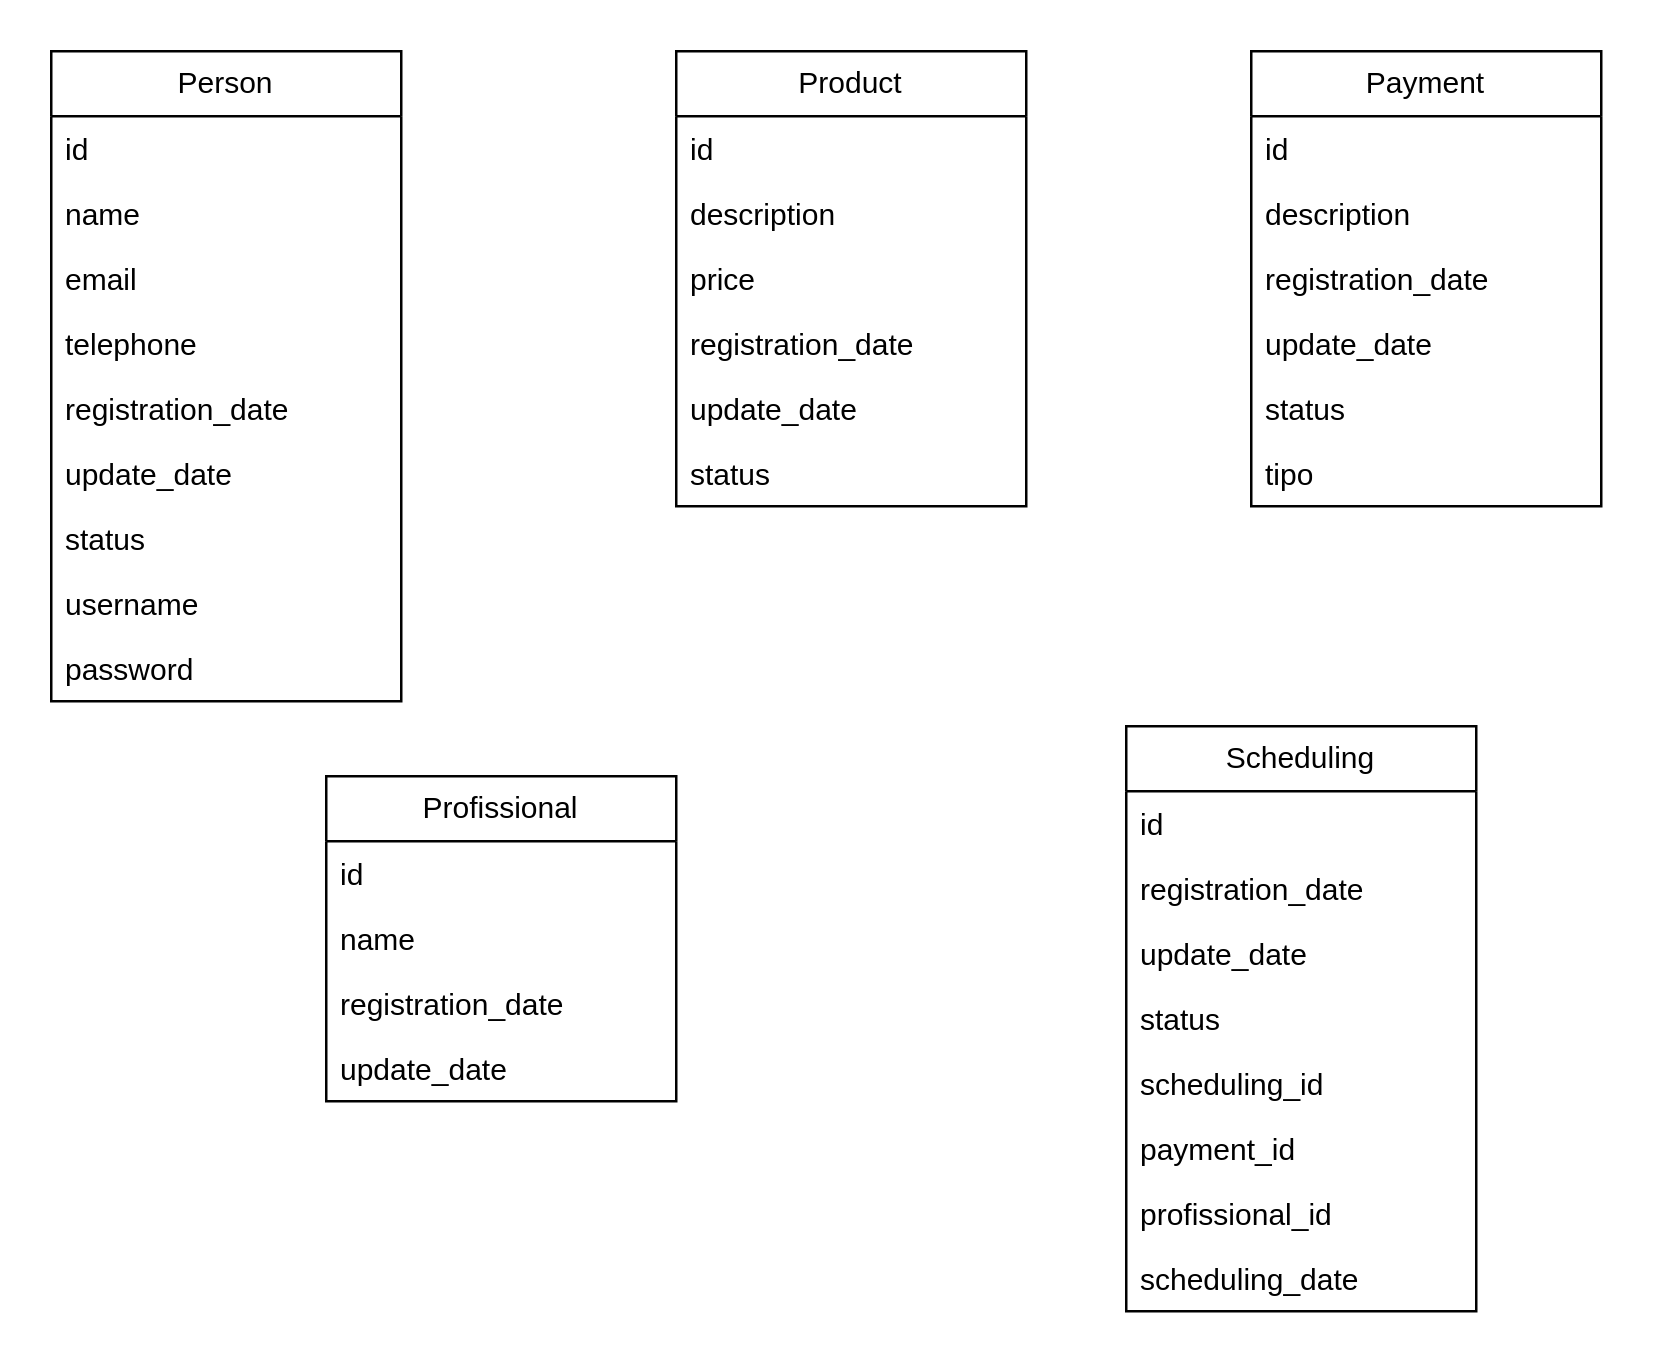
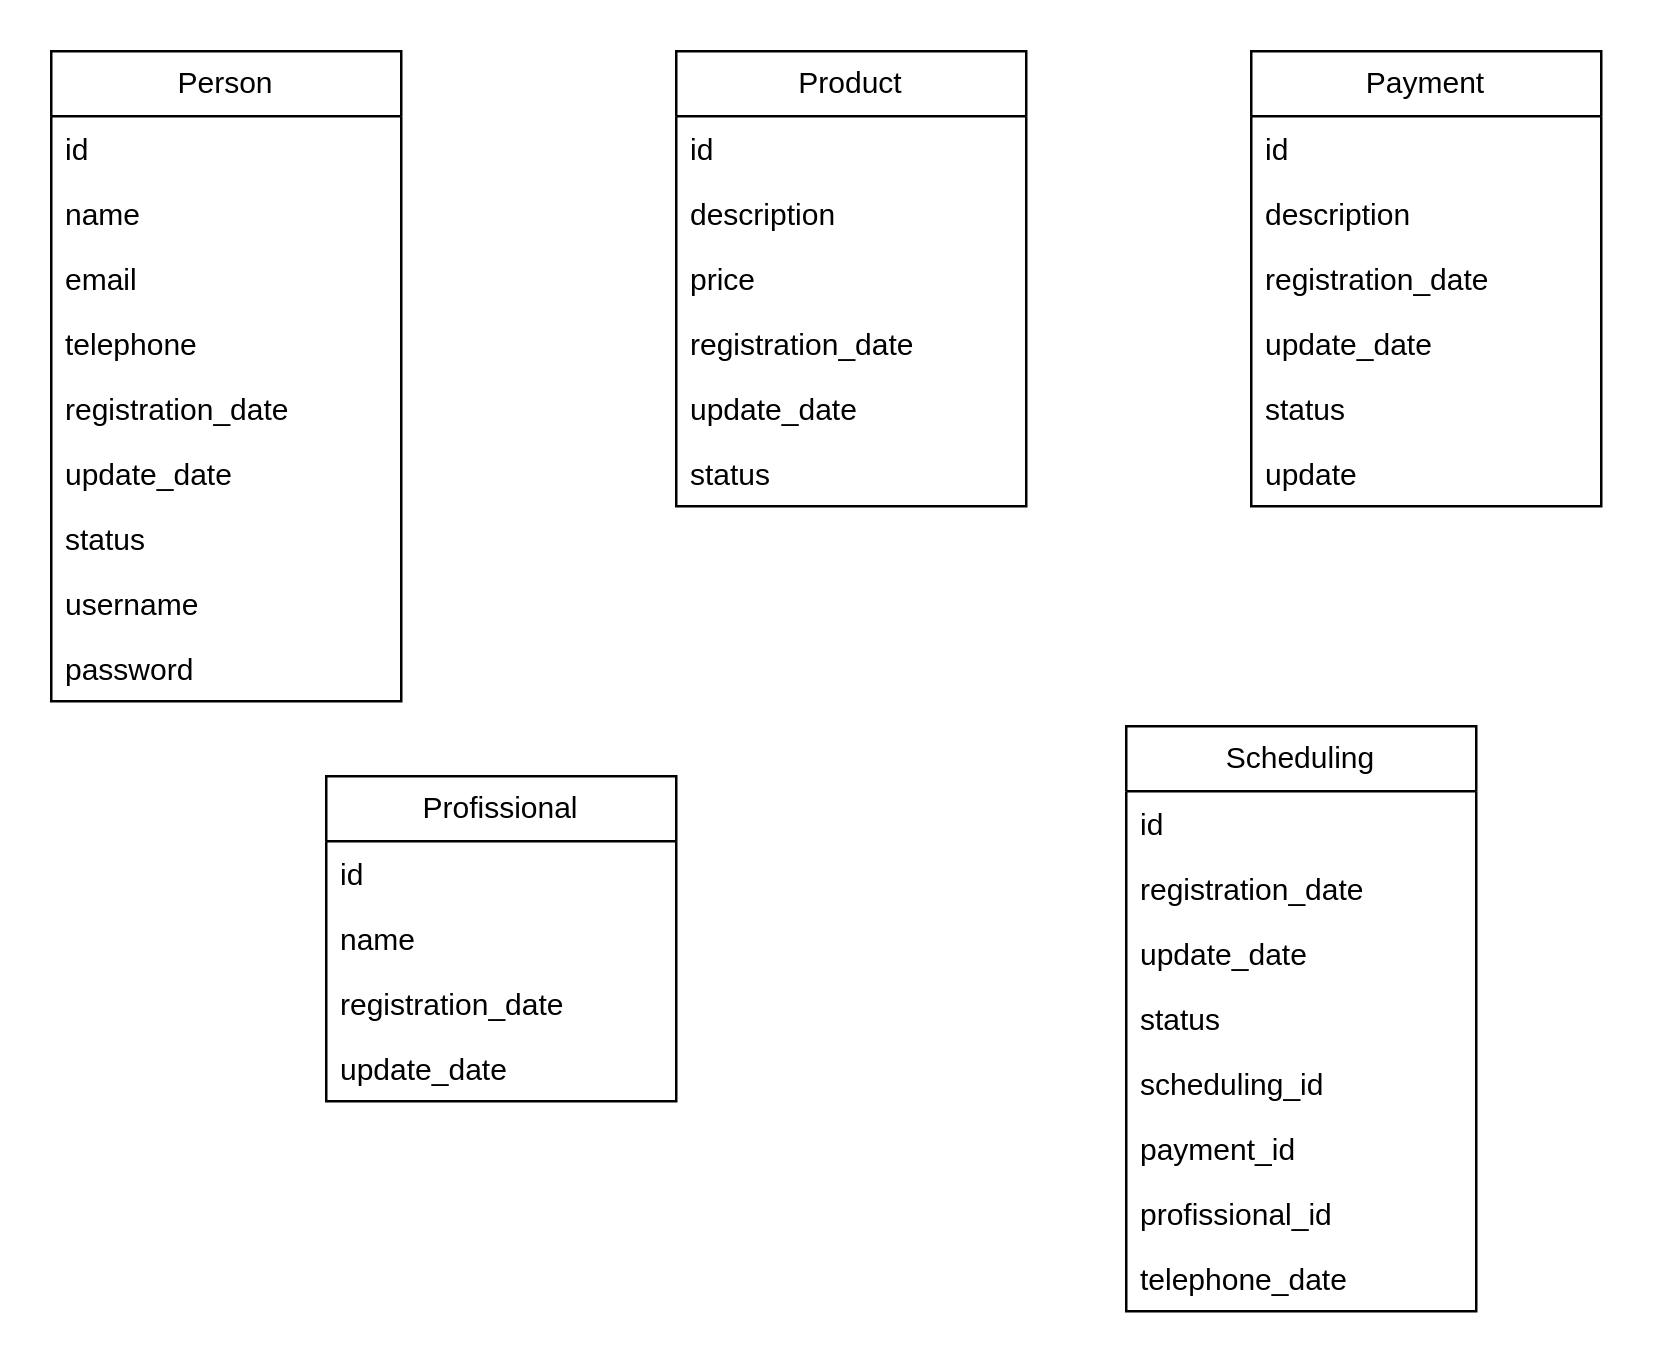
  <mxCell id="0" />
  <mxCell id="1" parent="0" />
  <mxCell id="2" value="Person" style="swimlane;fontStyle=0;childLayout=stackLayout;horizontal=1;startSize=26;fillColor=none;horizontalStack=0;resizeParent=1;resizeParentMax=0;resizeLast=0;collapsible=1;marginBottom=0;whiteSpace=wrap;html=1;" vertex="1" parent="1"><mxGeometry x="20" y="20" width="140" height="260" as="geometry" /></mxCell>
  <mxCell id="3" value="id" style="text;strokeColor=none;fillColor=none;align=left;verticalAlign=top;spacingLeft=4;spacingRight=4;overflow=hidden;rotatable=0;points=[[0,0.5],[1,0.5]];portConstraint=eastwest;whiteSpace=wrap;html=1;" vertex="1" parent="2"><mxGeometry y="26" width="140" height="26" as="geometry" /></mxCell>
  <mxCell id="4" value="name&lt;div&gt;&lt;br&gt;&lt;/div&gt;" style="text;strokeColor=none;fillColor=none;align=left;verticalAlign=top;spacingLeft=4;spacingRight=4;overflow=hidden;rotatable=0;points=[[0,0.5],[1,0.5]];portConstraint=eastwest;whiteSpace=wrap;html=1;" vertex="1" parent="2"><mxGeometry y="52" width="140" height="26" as="geometry" /></mxCell>
  <mxCell id="5" value="email&lt;div&gt;&lt;br&gt;&lt;/div&gt;" style="text;strokeColor=none;fillColor=none;align=left;verticalAlign=top;spacingLeft=4;spacingRight=4;overflow=hidden;rotatable=0;points=[[0,0.5],[1,0.5]];portConstraint=eastwest;whiteSpace=wrap;html=1;" vertex="1" parent="2"><mxGeometry y="78" width="140" height="26" as="geometry" /></mxCell>
  <mxCell id="6" value="&lt;div&gt;telephone&lt;/div&gt;" style="text;strokeColor=none;fillColor=none;align=left;verticalAlign=top;spacingLeft=4;spacingRight=4;overflow=hidden;rotatable=0;points=[[0,0.5],[1,0.5]];portConstraint=eastwest;whiteSpace=wrap;html=1;" vertex="1" parent="2"><mxGeometry y="104" width="140" height="26" as="geometry" /></mxCell>
  <mxCell id="7" value="&lt;div&gt;registration_date&lt;/div&gt;" style="text;strokeColor=none;fillColor=none;align=left;verticalAlign=top;spacingLeft=4;spacingRight=4;overflow=hidden;rotatable=0;points=[[0,0.5],[1,0.5]];portConstraint=eastwest;whiteSpace=wrap;html=1;" vertex="1" parent="2"><mxGeometry y="130" width="140" height="26" as="geometry" /></mxCell>
  <mxCell id="8" value="&lt;div&gt;update_date&lt;/div&gt;" style="text;strokeColor=none;fillColor=none;align=left;verticalAlign=top;spacingLeft=4;spacingRight=4;overflow=hidden;rotatable=0;points=[[0,0.5],[1,0.5]];portConstraint=eastwest;whiteSpace=wrap;html=1;" vertex="1" parent="2"><mxGeometry y="156" width="140" height="26" as="geometry" /></mxCell>
  <mxCell id="9" value="&lt;div&gt;status&lt;/div&gt;" style="text;strokeColor=none;fillColor=none;align=left;verticalAlign=top;spacingLeft=4;spacingRight=4;overflow=hidden;rotatable=0;points=[[0,0.5],[1,0.5]];portConstraint=eastwest;whiteSpace=wrap;html=1;" vertex="1" parent="2"><mxGeometry y="182" width="140" height="26" as="geometry" /></mxCell>
  <mxCell id="10" value="&lt;div&gt;username&lt;/div&gt;&lt;div&gt;&lt;br&gt;&lt;/div&gt;" style="text;strokeColor=none;fillColor=none;align=left;verticalAlign=top;spacingLeft=4;spacingRight=4;overflow=hidden;rotatable=0;points=[[0,0.5],[1,0.5]];portConstraint=eastwest;whiteSpace=wrap;html=1;" vertex="1" parent="2"><mxGeometry y="208" width="140" height="26" as="geometry" /></mxCell>
  <mxCell id="11" value="&lt;div&gt;password&lt;/div&gt;&lt;div&gt;&lt;br&gt;&lt;/div&gt;" style="text;strokeColor=none;fillColor=none;align=left;verticalAlign=top;spacingLeft=4;spacingRight=4;overflow=hidden;rotatable=0;points=[[0,0.5],[1,0.5]];portConstraint=eastwest;whiteSpace=wrap;html=1;" vertex="1" parent="2"><mxGeometry y="234" width="140" height="26" as="geometry" /></mxCell>
  <mxCell id="12" value="Product" style="swimlane;fontStyle=0;childLayout=stackLayout;horizontal=1;startSize=26;fillColor=none;horizontalStack=0;resizeParent=1;resizeParentMax=0;resizeLast=0;collapsible=1;marginBottom=0;whiteSpace=wrap;html=1;" vertex="1" parent="1"><mxGeometry x="270" y="20" width="140" height="182" as="geometry" /></mxCell>
  <mxCell id="13" value="id" style="text;strokeColor=none;fillColor=none;align=left;verticalAlign=top;spacingLeft=4;spacingRight=4;overflow=hidden;rotatable=0;points=[[0,0.5],[1,0.5]];portConstraint=eastwest;whiteSpace=wrap;html=1;" vertex="1" parent="12"><mxGeometry y="26" width="140" height="26" as="geometry" /></mxCell>
  <mxCell id="14" value="&lt;div&gt;description&lt;/div&gt;" style="text;strokeColor=none;fillColor=none;align=left;verticalAlign=top;spacingLeft=4;spacingRight=4;overflow=hidden;rotatable=0;points=[[0,0.5],[1,0.5]];portConstraint=eastwest;whiteSpace=wrap;html=1;" vertex="1" parent="12"><mxGeometry y="52" width="140" height="26" as="geometry" /></mxCell>
  <mxCell id="15" value="&lt;div&gt;price&lt;/div&gt;" style="text;strokeColor=none;fillColor=none;align=left;verticalAlign=top;spacingLeft=4;spacingRight=4;overflow=hidden;rotatable=0;points=[[0,0.5],[1,0.5]];portConstraint=eastwest;whiteSpace=wrap;html=1;" vertex="1" parent="12"><mxGeometry y="78" width="140" height="26" as="geometry" /></mxCell>
  <mxCell id="16" value="&lt;div&gt;registration_date&lt;/div&gt;" style="text;strokeColor=none;fillColor=none;align=left;verticalAlign=top;spacingLeft=4;spacingRight=4;overflow=hidden;rotatable=0;points=[[0,0.5],[1,0.5]];portConstraint=eastwest;whiteSpace=wrap;html=1;" vertex="1" parent="12"><mxGeometry y="104" width="140" height="26" as="geometry" /></mxCell>
  <mxCell id="17" value="&lt;div&gt;update_date&lt;/div&gt;" style="text;strokeColor=none;fillColor=none;align=left;verticalAlign=top;spacingLeft=4;spacingRight=4;overflow=hidden;rotatable=0;points=[[0,0.5],[1,0.5]];portConstraint=eastwest;whiteSpace=wrap;html=1;" vertex="1" parent="12"><mxGeometry y="130" width="140" height="26" as="geometry" /></mxCell>
  <mxCell id="18" value="&lt;div&gt;status&lt;/div&gt;" style="text;strokeColor=none;fillColor=none;align=left;verticalAlign=top;spacingLeft=4;spacingRight=4;overflow=hidden;rotatable=0;points=[[0,0.5],[1,0.5]];portConstraint=eastwest;whiteSpace=wrap;html=1;" vertex="1" parent="12"><mxGeometry y="156" width="140" height="26" as="geometry" /></mxCell>
  <mxCell id="19" value="Payment" style="swimlane;fontStyle=0;childLayout=stackLayout;horizontal=1;startSize=26;fillColor=none;horizontalStack=0;resizeParent=1;resizeParentMax=0;resizeLast=0;collapsible=1;marginBottom=0;whiteSpace=wrap;html=1;" vertex="1" parent="1"><mxGeometry x="500" y="20" width="140" height="182" as="geometry" /></mxCell>
  <mxCell id="20" value="id" style="text;strokeColor=none;fillColor=none;align=left;verticalAlign=top;spacingLeft=4;spacingRight=4;overflow=hidden;rotatable=0;points=[[0,0.5],[1,0.5]];portConstraint=eastwest;whiteSpace=wrap;html=1;" vertex="1" parent="19"><mxGeometry y="26" width="140" height="26" as="geometry" /></mxCell>
  <mxCell id="21" value="&lt;div&gt;description&lt;/div&gt;" style="text;strokeColor=none;fillColor=none;align=left;verticalAlign=top;spacingLeft=4;spacingRight=4;overflow=hidden;rotatable=0;points=[[0,0.5],[1,0.5]];portConstraint=eastwest;whiteSpace=wrap;html=1;" vertex="1" parent="19"><mxGeometry y="52" width="140" height="26" as="geometry" /></mxCell>
  <mxCell id="22" value="&lt;div&gt;registration_date&lt;/div&gt;" style="text;strokeColor=none;fillColor=none;align=left;verticalAlign=top;spacingLeft=4;spacingRight=4;overflow=hidden;rotatable=0;points=[[0,0.5],[1,0.5]];portConstraint=eastwest;whiteSpace=wrap;html=1;" vertex="1" parent="19"><mxGeometry y="78" width="140" height="26" as="geometry" /></mxCell>
  <mxCell id="23" value="&lt;div&gt;update_date&lt;/div&gt;" style="text;strokeColor=none;fillColor=none;align=left;verticalAlign=top;spacingLeft=4;spacingRight=4;overflow=hidden;rotatable=0;points=[[0,0.5],[1,0.5]];portConstraint=eastwest;whiteSpace=wrap;html=1;" vertex="1" parent="19"><mxGeometry y="104" width="140" height="26" as="geometry" /></mxCell>
  <mxCell id="24" value="&lt;div&gt;status&lt;/div&gt;" style="text;strokeColor=none;fillColor=none;align=left;verticalAlign=top;spacingLeft=4;spacingRight=4;overflow=hidden;rotatable=0;points=[[0,0.5],[1,0.5]];portConstraint=eastwest;whiteSpace=wrap;html=1;" vertex="1" parent="19"><mxGeometry y="130" width="140" height="26" as="geometry" /></mxCell>
- <mxCell id="25" value="&lt;div&gt;tipo&lt;/div&gt;&lt;div&gt;&lt;br&gt;&lt;/div&gt;" style="text;strokeColor=none;fillColor=none;align=left;verticalAlign=top;spacingLeft=4;spacingRight=4;overflow=hidden;rotatable=0;points=[[0,0.5],[1,0.5]];portConstraint=eastwest;whiteSpace=wrap;html=1;" vertex="1" parent="19"><mxGeometry y="156" width="140" height="26" as="geometry" /></mxCell>
+ <mxCell id="25" value="&lt;div&gt;update&lt;/div&gt;&lt;div&gt;&lt;br&gt;&lt;/div&gt;" style="text;strokeColor=none;fillColor=none;align=left;verticalAlign=top;spacingLeft=4;spacingRight=4;overflow=hidden;rotatable=0;points=[[0,0.5],[1,0.5]];portConstraint=eastwest;whiteSpace=wrap;html=1;" vertex="1" parent="19"><mxGeometry y="156" width="140" height="26" as="geometry" /></mxCell>
  <mxCell id="26" value="Scheduling" style="swimlane;fontStyle=0;childLayout=stackLayout;horizontal=1;startSize=26;fillColor=none;horizontalStack=0;resizeParent=1;resizeParentMax=0;resizeLast=0;collapsible=1;marginBottom=0;whiteSpace=wrap;html=1;" vertex="1" parent="1"><mxGeometry x="450" y="290" width="140" height="234" as="geometry" /></mxCell>
  <mxCell id="27" value="id" style="text;strokeColor=none;fillColor=none;align=left;verticalAlign=top;spacingLeft=4;spacingRight=4;overflow=hidden;rotatable=0;points=[[0,0.5],[1,0.5]];portConstraint=eastwest;whiteSpace=wrap;html=1;" vertex="1" parent="26"><mxGeometry y="26" width="140" height="26" as="geometry" /></mxCell>
  <mxCell id="28" value="registration_date" style="text;strokeColor=none;fillColor=none;align=left;verticalAlign=top;spacingLeft=4;spacingRight=4;overflow=hidden;rotatable=0;points=[[0,0.5],[1,0.5]];portConstraint=eastwest;whiteSpace=wrap;html=1;" vertex="1" parent="26"><mxGeometry y="52" width="140" height="26" as="geometry" /></mxCell>
  <mxCell id="29" value="update_date" style="text;strokeColor=none;fillColor=none;align=left;verticalAlign=top;spacingLeft=4;spacingRight=4;overflow=hidden;rotatable=0;points=[[0,0.5],[1,0.5]];portConstraint=eastwest;whiteSpace=wrap;html=1;" vertex="1" parent="26"><mxGeometry y="78" width="140" height="26" as="geometry" /></mxCell>
  <mxCell id="30" value="status" style="text;strokeColor=none;fillColor=none;align=left;verticalAlign=top;spacingLeft=4;spacingRight=4;overflow=hidden;rotatable=0;points=[[0,0.5],[1,0.5]];portConstraint=eastwest;whiteSpace=wrap;html=1;" vertex="1" parent="26"><mxGeometry y="104" width="140" height="26" as="geometry" /></mxCell>
  <mxCell id="31" value="scheduling_id" style="text;strokeColor=none;fillColor=none;align=left;verticalAlign=top;spacingLeft=4;spacingRight=4;overflow=hidden;rotatable=0;points=[[0,0.5],[1,0.5]];portConstraint=eastwest;whiteSpace=wrap;html=1;" vertex="1" parent="26"><mxGeometry y="130" width="140" height="26" as="geometry" /></mxCell>
  <mxCell id="32" value="payment_id" style="text;strokeColor=none;fillColor=none;align=left;verticalAlign=top;spacingLeft=4;spacingRight=4;overflow=hidden;rotatable=0;points=[[0,0.5],[1,0.5]];portConstraint=eastwest;whiteSpace=wrap;html=1;" vertex="1" parent="26"><mxGeometry y="156" width="140" height="26" as="geometry" /></mxCell>
  <mxCell id="33" value="profissional_id" style="text;strokeColor=none;fillColor=none;align=left;verticalAlign=top;spacingLeft=4;spacingRight=4;overflow=hidden;rotatable=0;points=[[0,0.5],[1,0.5]];portConstraint=eastwest;whiteSpace=wrap;html=1;" vertex="1" parent="26"><mxGeometry y="182" width="140" height="26" as="geometry" /></mxCell>
- <mxCell id="34" value="scheduling_date" style="text;strokeColor=none;fillColor=none;align=left;verticalAlign=top;spacingLeft=4;spacingRight=4;overflow=hidden;rotatable=0;points=[[0,0.5],[1,0.5]];portConstraint=eastwest;whiteSpace=wrap;html=1;" vertex="1" parent="26"><mxGeometry y="208" width="140" height="26" as="geometry" /></mxCell>
+ <mxCell id="34" value="telephone_date" style="text;strokeColor=none;fillColor=none;align=left;verticalAlign=top;spacingLeft=4;spacingRight=4;overflow=hidden;rotatable=0;points=[[0,0.5],[1,0.5]];portConstraint=eastwest;whiteSpace=wrap;html=1;" vertex="1" parent="26"><mxGeometry y="208" width="140" height="26" as="geometry" /></mxCell>
  <mxCell id="35" value="Profissional" style="swimlane;fontStyle=0;childLayout=stackLayout;horizontal=1;startSize=26;fillColor=none;horizontalStack=0;resizeParent=1;resizeParentMax=0;resizeLast=0;collapsible=1;marginBottom=0;whiteSpace=wrap;html=1;" vertex="1" parent="1"><mxGeometry x="130" y="310" width="140" height="130" as="geometry" /></mxCell>
  <mxCell id="36" value="id" style="text;strokeColor=none;fillColor=none;align=left;verticalAlign=top;spacingLeft=4;spacingRight=4;overflow=hidden;rotatable=0;points=[[0,0.5],[1,0.5]];portConstraint=eastwest;whiteSpace=wrap;html=1;" vertex="1" parent="35"><mxGeometry y="26" width="140" height="26" as="geometry" /></mxCell>
  <mxCell id="37" value="name" style="text;strokeColor=none;fillColor=none;align=left;verticalAlign=top;spacingLeft=4;spacingRight=4;overflow=hidden;rotatable=0;points=[[0,0.5],[1,0.5]];portConstraint=eastwest;whiteSpace=wrap;html=1;" vertex="1" parent="35"><mxGeometry y="52" width="140" height="26" as="geometry" /></mxCell>
  <mxCell id="38" value="registration_date" style="text;strokeColor=none;fillColor=none;align=left;verticalAlign=top;spacingLeft=4;spacingRight=4;overflow=hidden;rotatable=0;points=[[0,0.5],[1,0.5]];portConstraint=eastwest;whiteSpace=wrap;html=1;" vertex="1" parent="35"><mxGeometry y="78" width="140" height="26" as="geometry" /></mxCell>
  <mxCell id="39" value="update_date" style="text;strokeColor=none;fillColor=none;align=left;verticalAlign=top;spacingLeft=4;spacingRight=4;overflow=hidden;rotatable=0;points=[[0,0.5],[1,0.5]];portConstraint=eastwest;whiteSpace=wrap;html=1;" vertex="1" parent="35"><mxGeometry y="104" width="140" height="26" as="geometry" /></mxCell>
